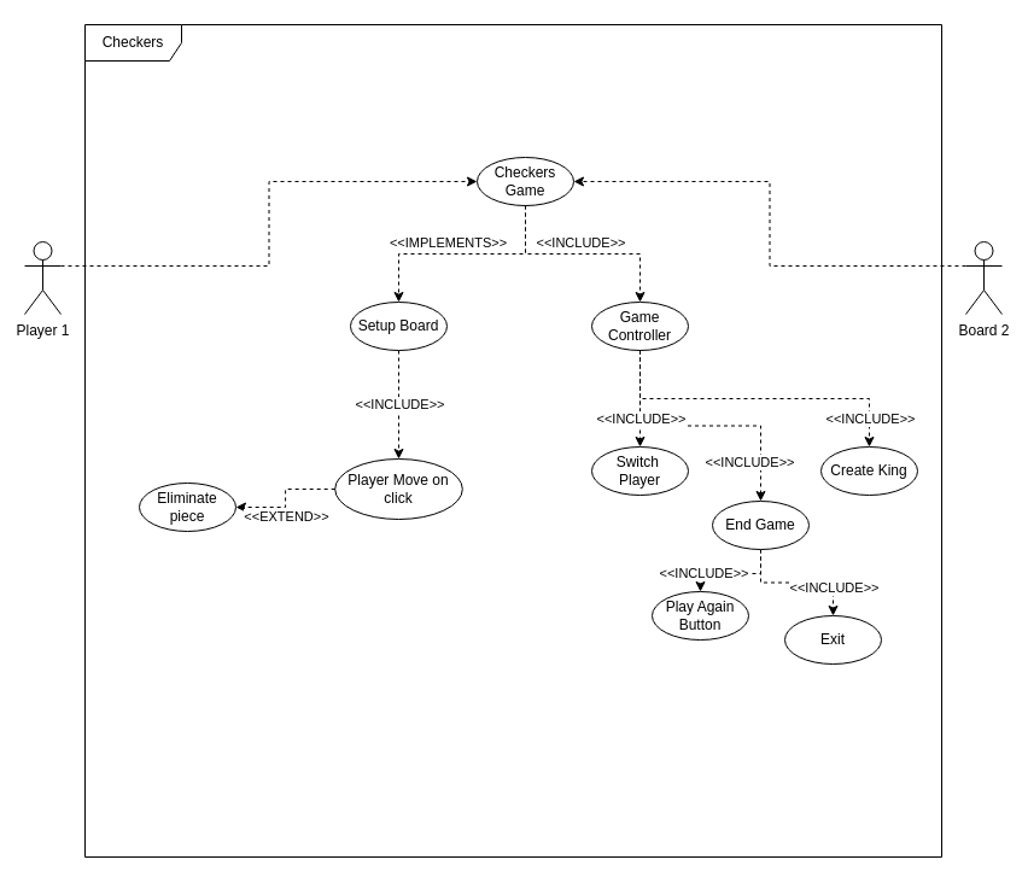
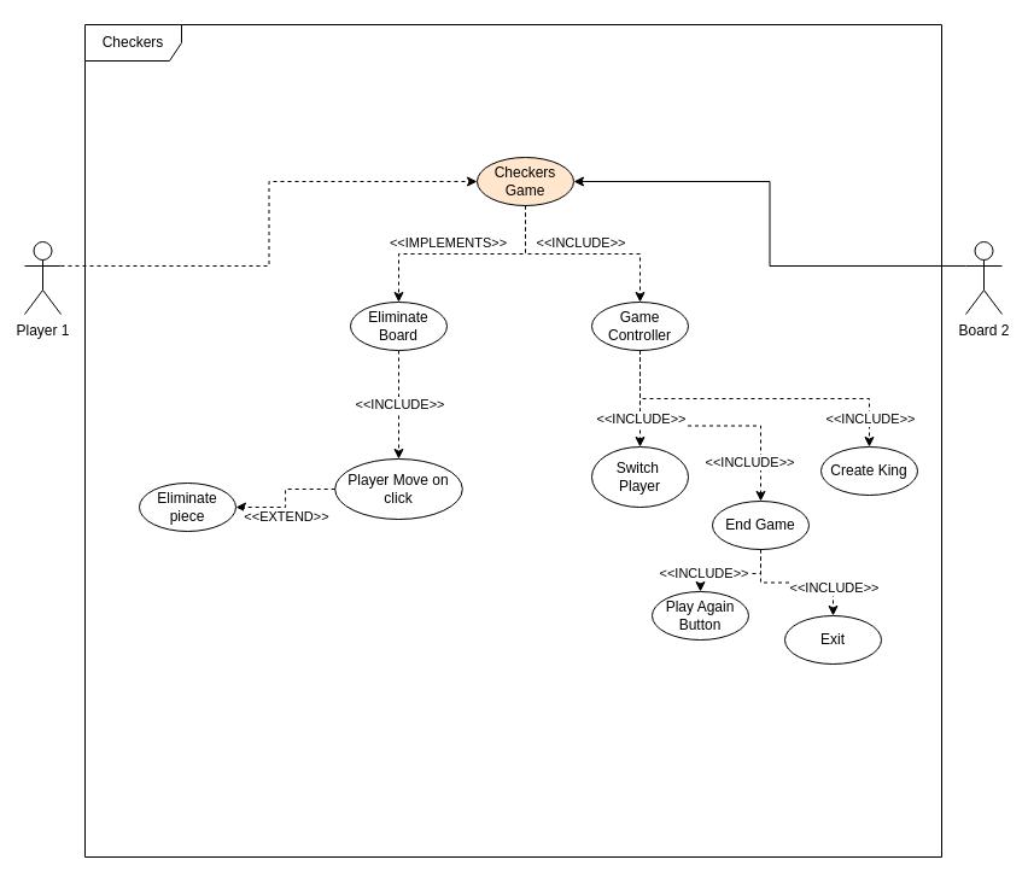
  <mxCell id="0" />
  <mxCell id="1" parent="0" />
  <mxCell id="2" value="Checkers" style="shape=umlFrame;whiteSpace=wrap;html=1;pointerEvents=0;width=80;height=30;" vertex="1" parent="1"><mxGeometry x="70" y="20" width="710" height="690" as="geometry" /></mxCell>
  <mxCell id="3" style="edgeStyle=orthogonalEdgeStyle;rounded=0;orthogonalLoop=1;jettySize=auto;html=1;exitX=1;exitY=0.333;exitDx=0;exitDy=0;exitPerimeter=0;entryX=0;entryY=0.5;entryDx=0;entryDy=0;dashed=1;" edge="1" parent="1" source="4" target="7"><mxGeometry relative="1" as="geometry" /></mxCell>
  <mxCell id="4" value="Player 1&lt;div&gt;&lt;br&gt;&lt;/div&gt;" style="shape=umlActor;verticalLabelPosition=bottom;verticalAlign=top;html=1;" vertex="1" parent="1"><mxGeometry x="20" y="200" width="30" height="60" as="geometry" /></mxCell>
- <mxCell id="5" style="edgeStyle=orthogonalEdgeStyle;rounded=0;orthogonalLoop=1;jettySize=auto;html=1;exitX=0;exitY=0.333;exitDx=0;exitDy=0;exitPerimeter=0;entryX=1;entryY=0.5;entryDx=0;entryDy=0;dashed=1;" edge="1" parent="1" source="6" target="7"><mxGeometry relative="1" as="geometry" /></mxCell>
+ <mxCell id="5" style="edgeStyle=orthogonalEdgeStyle;rounded=0;orthogonalLoop=1;jettySize=auto;html=1;exitX=0;exitY=0.333;exitDx=0;exitDy=0;exitPerimeter=0;entryX=1;entryY=0.5;entryDx=0;entryDy=0;" edge="1" parent="1" source="6" target="7"><mxGeometry relative="1" as="geometry" /></mxCell>
  <mxCell id="6" value="Board 2" style="shape=umlActor;verticalLabelPosition=bottom;verticalAlign=top;html=1;" vertex="1" parent="1"><mxGeometry x="800" y="200" width="30" height="60" as="geometry" /></mxCell>
- <mxCell id="7" value="Checkers Game" style="ellipse;whiteSpace=wrap;html=1;" vertex="1" parent="1"><mxGeometry x="395" y="130" width="80" height="40" as="geometry" /></mxCell>
+ <mxCell id="7" value="Checkers Game" style="ellipse;whiteSpace=wrap;html=1;fillColor=#ffe6cc;" vertex="1" parent="1"><mxGeometry x="395" y="130" width="80" height="40" as="geometry" /></mxCell>
  <mxCell id="8" style="edgeStyle=orthogonalEdgeStyle;rounded=0;orthogonalLoop=1;jettySize=auto;html=1;exitX=0.5;exitY=1;exitDx=0;exitDy=0;entryX=0.5;entryY=0;entryDx=0;entryDy=0;dashed=1;" edge="1" parent="1" source="10" target="11"><mxGeometry relative="1" as="geometry" /></mxCell>
  <mxCell id="9" value="&amp;lt;&amp;lt;INCLUDE&amp;gt;&amp;gt;" style="edgeLabel;html=1;align=center;verticalAlign=middle;resizable=0;points=[];" connectable="0" vertex="1" parent="8"><mxGeometry x="-0.029" relative="1" as="geometry"><mxPoint as="offset" /></mxGeometry></mxCell>
- <mxCell id="10" value="Setup Board" style="ellipse;whiteSpace=wrap;html=1;" vertex="1" parent="1"><mxGeometry x="290" y="250" width="80" height="40" as="geometry" /></mxCell>
+ <mxCell id="10" value="Eliminate Board" style="ellipse;whiteSpace=wrap;html=1;" vertex="1" parent="1"><mxGeometry x="290" y="250" width="80" height="40" as="geometry" /></mxCell>
  <mxCell id="11" value="Player Move on click" style="ellipse;whiteSpace=wrap;html=1;" vertex="1" parent="1"><mxGeometry x="277.19" y="380" width="105.62" height="50" as="geometry" /></mxCell>
  <mxCell id="12" style="edgeStyle=orthogonalEdgeStyle;rounded=0;orthogonalLoop=1;jettySize=auto;html=1;exitX=0.5;exitY=1;exitDx=0;exitDy=0;dashed=1;" edge="1" parent="1" source="7" target="10"><mxGeometry relative="1" as="geometry"><mxPoint x="434.5" y="180" as="sourcePoint" /><mxPoint x="435" y="230" as="targetPoint" /><Array as="points"><mxPoint x="435" y="210" /><mxPoint x="330" y="210" /></Array></mxGeometry></mxCell>
  <mxCell id="13" value="&amp;lt;&amp;lt;IMPLEMENTS&amp;gt;&amp;gt;" style="edgeLabel;html=1;align=center;verticalAlign=middle;resizable=0;points=[];" connectable="0" vertex="1" parent="12"><mxGeometry x="0.108" y="-1" relative="1" as="geometry"><mxPoint x="-3" y="-9" as="offset" /></mxGeometry></mxCell>
  <mxCell id="14" value="Eliminate piece" style="ellipse;whiteSpace=wrap;html=1;" vertex="1" parent="1"><mxGeometry x="115" y="400" width="80" height="40" as="geometry" /></mxCell>
  <mxCell id="15" style="edgeStyle=orthogonalEdgeStyle;rounded=0;orthogonalLoop=1;jettySize=auto;html=1;exitX=0;exitY=0.5;exitDx=0;exitDy=0;entryX=1;entryY=0.5;entryDx=0;entryDy=0;dashed=1;" edge="1" parent="1" source="11" target="14"><mxGeometry relative="1" as="geometry"><mxPoint x="445" y="280" as="sourcePoint" /><mxPoint x="445" y="330" as="targetPoint" /></mxGeometry></mxCell>
  <mxCell id="16" value="&amp;lt;&amp;lt;EXTEND&amp;gt;&amp;gt;" style="edgeLabel;html=1;align=center;verticalAlign=middle;resizable=0;points=[];" connectable="0" vertex="1" parent="15"><mxGeometry x="0.004" relative="1" as="geometry"><mxPoint y="15" as="offset" /></mxGeometry></mxCell>
  <mxCell id="17" style="edgeStyle=orthogonalEdgeStyle;rounded=0;orthogonalLoop=1;jettySize=auto;html=1;exitX=0.5;exitY=1;exitDx=0;exitDy=0;entryX=0.5;entryY=0;entryDx=0;entryDy=0;dashed=1;" edge="1" parent="1" source="21" target="22"><mxGeometry relative="1" as="geometry" /></mxCell>
  <mxCell id="18" value="&amp;lt;&amp;lt;INCLUDE&amp;gt;&amp;gt;" style="edgeLabel;html=1;align=center;verticalAlign=middle;resizable=0;points=[];" connectable="0" vertex="1" parent="17"><mxGeometry x="0.591" y="-1" relative="1" as="geometry"><mxPoint as="offset" /></mxGeometry></mxCell>
  <mxCell id="19" style="edgeStyle=orthogonalEdgeStyle;rounded=0;orthogonalLoop=1;jettySize=auto;html=1;exitX=0.5;exitY=1;exitDx=0;exitDy=0;entryX=0.5;entryY=0;entryDx=0;entryDy=0;dashed=1;" edge="1" parent="1" source="21" target="23"><mxGeometry relative="1" as="geometry" /></mxCell>
  <mxCell id="20" value="&amp;lt;&amp;lt;INCLUDE&amp;gt;&amp;gt;" style="edgeLabel;html=1;align=center;verticalAlign=middle;resizable=0;points=[];" connectable="0" vertex="1" parent="19"><mxGeometry x="0.574" y="-1" relative="1" as="geometry"><mxPoint x="1" as="offset" /></mxGeometry></mxCell>
  <mxCell id="21" value="End Game" style="ellipse;whiteSpace=wrap;html=1;" vertex="1" parent="1"><mxGeometry x="590" y="415" width="80" height="40" as="geometry" /></mxCell>
  <mxCell id="22" value="Play Again Button" style="ellipse;whiteSpace=wrap;html=1;" vertex="1" parent="1"><mxGeometry x="540" y="490" width="80" height="40" as="geometry" /></mxCell>
  <mxCell id="23" value="Exit" style="ellipse;whiteSpace=wrap;html=1;" vertex="1" parent="1"><mxGeometry x="650" y="510" width="80" height="40" as="geometry" /></mxCell>
  <mxCell id="24" value="Game Controller" style="ellipse;whiteSpace=wrap;html=1;" vertex="1" parent="1"><mxGeometry x="490" y="250" width="80" height="40" as="geometry" /></mxCell>
  <mxCell id="25" style="edgeStyle=orthogonalEdgeStyle;rounded=0;orthogonalLoop=1;jettySize=auto;html=1;exitX=0.5;exitY=1;exitDx=0;exitDy=0;dashed=1;entryX=0.5;entryY=0;entryDx=0;entryDy=0;" edge="1" parent="1" source="7" target="24"><mxGeometry relative="1" as="geometry"><mxPoint x="515" y="250" as="sourcePoint" /><mxPoint x="410" y="330" as="targetPoint" /></mxGeometry></mxCell>
  <mxCell id="26" value="&amp;lt;&amp;lt;INCLUDE&amp;gt;&amp;gt;" style="edgeLabel;html=1;align=center;verticalAlign=middle;resizable=0;points=[];" connectable="0" vertex="1" parent="25"><mxGeometry x="-0.124" y="3" relative="1" as="geometry"><mxPoint x="8" y="-7" as="offset" /></mxGeometry></mxCell>
  <mxCell id="27" style="edgeStyle=orthogonalEdgeStyle;rounded=0;orthogonalLoop=1;jettySize=auto;html=1;exitX=0.5;exitY=1;exitDx=0;exitDy=0;entryX=0.5;entryY=0;entryDx=0;entryDy=0;dashed=1;" edge="1" parent="1" source="24" target="21"><mxGeometry relative="1" as="geometry"><mxPoint x="540" y="340" as="sourcePoint" /><mxPoint x="490" y="420" as="targetPoint" /></mxGeometry></mxCell>
  <mxCell id="28" value="&amp;lt;&amp;lt;INCLUDE&amp;gt;&amp;gt;" style="edgeLabel;html=1;align=center;verticalAlign=middle;resizable=0;points=[];" connectable="0" vertex="1" parent="27"><mxGeometry x="0.705" y="2" relative="1" as="geometry"><mxPoint x="-12" as="offset" /></mxGeometry></mxCell>
- <mxCell id="29" value="Switch&amp;nbsp;&lt;div&gt;Pl&lt;span style=&quot;background-color: initial;&quot;&gt;ayer&lt;/span&gt;&lt;/div&gt;" style="ellipse;whiteSpace=wrap;html=1;" vertex="1" parent="1"><mxGeometry x="490" y="370" width="80" height="40" as="geometry" /></mxCell>
+ <mxCell id="29" value="Switch&amp;nbsp;&lt;div&gt;Pl&lt;span style=&quot;background-color: initial;&quot;&gt;ayer&lt;/span&gt;&lt;/div&gt;" style="ellipse;whiteSpace=wrap;html=1;" vertex="1" parent="1"><mxGeometry x="490" y="370" width="80" height="50" as="geometry" /></mxCell>
  <mxCell id="30" style="edgeStyle=orthogonalEdgeStyle;rounded=0;orthogonalLoop=1;jettySize=auto;html=1;exitX=0.5;exitY=1;exitDx=0;exitDy=0;entryX=0.5;entryY=0;entryDx=0;entryDy=0;dashed=1;" edge="1" parent="1" source="24" target="29"><mxGeometry relative="1" as="geometry"><mxPoint x="540" y="300" as="sourcePoint" /><mxPoint x="640" y="380" as="targetPoint" /></mxGeometry></mxCell>
  <mxCell id="31" value="&amp;lt;&amp;lt;INCLUDE&amp;gt;&amp;gt;" style="edgeLabel;html=1;align=center;verticalAlign=middle;resizable=0;points=[];" connectable="0" vertex="1" parent="30"><mxGeometry x="0.407" relative="1" as="geometry"><mxPoint as="offset" /></mxGeometry></mxCell>
  <mxCell id="32" value="Create King" style="ellipse;whiteSpace=wrap;html=1;" vertex="1" parent="1"><mxGeometry x="680" y="370" width="80" height="40" as="geometry" /></mxCell>
  <mxCell id="33" style="edgeStyle=orthogonalEdgeStyle;rounded=0;orthogonalLoop=1;jettySize=auto;html=1;exitX=0.5;exitY=1;exitDx=0;exitDy=0;entryX=0.5;entryY=0;entryDx=0;entryDy=0;dashed=1;" edge="1" parent="1" source="24" target="32"><mxGeometry relative="1" as="geometry"><mxPoint x="540" y="300" as="sourcePoint" /><mxPoint x="540" y="380" as="targetPoint" /></mxGeometry></mxCell>
  <mxCell id="34" value="&amp;lt;&amp;lt;INCLUDE&amp;gt;&amp;gt;" style="edgeLabel;html=1;align=center;verticalAlign=middle;resizable=0;points=[];" connectable="0" vertex="1" parent="33"><mxGeometry x="0.824" relative="1" as="geometry"><mxPoint as="offset" /></mxGeometry></mxCell>
